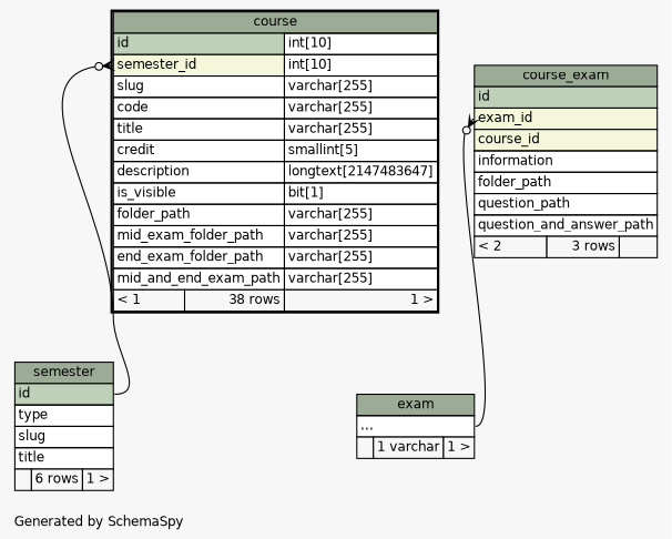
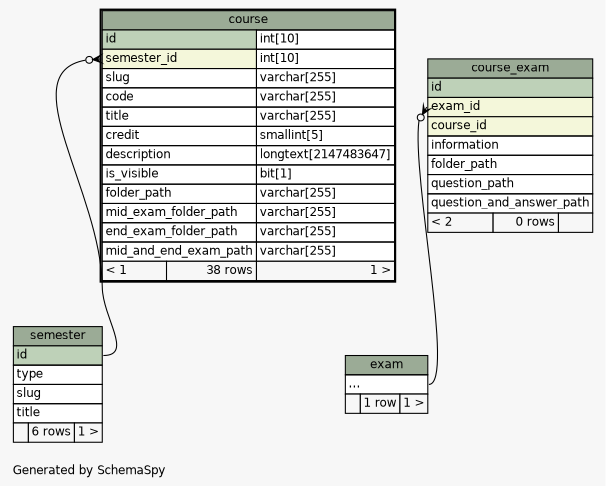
  digraph {
    bgcolor="#f7f7f7"
    fontname=Helvetica
    fontsize=11
    label="\nGenerated by SchemaSpy"
    labeljust=l
    nodesep=0.18
    rankdir=TB
    ranksep=0.46
    node [fontname=Helvetica fontsize=11 shape=plaintext]
    edge [arrowhead=none arrowsize=0.8 arrowtail=crowodot dir=back]
    n1 [label=<     <TABLE BORDER="2" CELLBORDER="1" CELLSPACING="0" BGCOLOR="#ffffff">       <TR><TD COLSPAN="3" BGCOLOR="#9bab96" ALIGN="CENTER">course</TD></TR>       <TR><TD PORT="id" COLSPAN="2" BGCOLOR="#bed1b8" ALIGN="LEFT">id</TD><TD PORT="id.type" ALIGN="LEFT">int[10]</TD></TR>       <TR><TD PORT="semester_id" COLSPAN="2" BGCOLOR="#f4f7da" ALIGN="LEFT">semester_id</TD><TD PORT="semester_id.type" ALIGN="LEFT">int[10]</TD></TR>       <TR><TD PORT="slug" COLSPAN="2" ALIGN="LEFT">slug</TD><TD PORT="slug.type" ALIGN="LEFT">varchar[255]</TD></TR>       <TR><TD PORT="code" COLSPAN="2" ALIGN="LEFT">code</TD><TD PORT="code.type" ALIGN="LEFT">varchar[255]</TD></TR>       <TR><TD PORT="title" COLSPAN="2" ALIGN="LEFT">title</TD><TD PORT="title.type" ALIGN="LEFT">varchar[255]</TD></TR>       <TR><TD PORT="credit" COLSPAN="2" ALIGN="LEFT">credit</TD><TD PORT="credit.type" ALIGN="LEFT">smallint[5]</TD></TR>       <TR><TD PORT="description" COLSPAN="2" ALIGN="LEFT">description</TD><TD PORT="description.type" ALIGN="LEFT">longtext[2147483647]</TD></TR>       <TR><TD PORT="is_visible" COLSPAN="2" ALIGN="LEFT">is_visible</TD><TD PORT="is_visible.type" ALIGN="LEFT">bit[1]</TD></TR>       <TR><TD PORT="folder_path" COLSPAN="2" ALIGN="LEFT">folder_path</TD><TD PORT="folder_path.type" ALIGN="LEFT">varchar[255]</TD></TR>       <TR><TD PORT="mid_exam_folder_path" COLSPAN="2" ALIGN="LEFT">mid_exam_folder_path</TD><TD PORT="mid_exam_folder_path.type" ALIGN="LEFT">varchar[255]</TD></TR>       <TR><TD PORT="end_exam_folder_path" COLSPAN="2" ALIGN="LEFT">end_exam_folder_path</TD><TD PORT="end_exam_folder_path.type" ALIGN="LEFT">varchar[255]</TD></TR>       <TR><TD PORT="mid_and_end_exam_path" COLSPAN="2" ALIGN="LEFT">mid_and_end_exam_path</TD><TD PORT="mid_and_end_exam_path.type" ALIGN="LEFT">varchar[255]</TD></TR>       <TR><TD ALIGN="LEFT" BGCOLOR="#f7f7f7">&lt; 1</TD><TD ALIGN="RIGHT" BGCOLOR="#f7f7f7">38 rows</TD><TD ALIGN="RIGHT" BGCOLOR="#f7f7f7">1 &gt;</TD></TR>     </TABLE>>]
    n2 [label=<     <TABLE BORDER="0" CELLBORDER="1" CELLSPACING="0" BGCOLOR="#ffffff">       <TR><TD COLSPAN="3" BGCOLOR="#9bab96" ALIGN="CENTER">semester</TD></TR>       <TR><TD PORT="id" COLSPAN="3" BGCOLOR="#bed1b8" ALIGN="LEFT">id</TD></TR>       <TR><TD PORT="type" COLSPAN="3" ALIGN="LEFT">type</TD></TR>       <TR><TD PORT="slug" COLSPAN="3" ALIGN="LEFT">slug</TD></TR>       <TR><TD PORT="title" COLSPAN="3" ALIGN="LEFT">title</TD></TR>       <TR><TD ALIGN="LEFT" BGCOLOR="#f7f7f7">  </TD><TD ALIGN="RIGHT" BGCOLOR="#f7f7f7">6 rows</TD><TD ALIGN="RIGHT" BGCOLOR="#f7f7f7">1 &gt;</TD></TR>     </TABLE>>]
-   n3 [label=<     <TABLE BORDER="0" CELLBORDER="1" CELLSPACING="0" BGCOLOR="#ffffff">       <TR><TD COLSPAN="3" BGCOLOR="#9bab96" ALIGN="CENTER">course_exam</TD></TR>       <TR><TD PORT="id" COLSPAN="3" BGCOLOR="#bed1b8" ALIGN="LEFT">id</TD></TR>       <TR><TD PORT="exam_id" COLSPAN="3" BGCOLOR="#f4f7da" ALIGN="LEFT">exam_id</TD></TR>       <TR><TD PORT="course_id" COLSPAN="3" BGCOLOR="#f4f7da" ALIGN="LEFT">course_id</TD></TR>       <TR><TD PORT="information" COLSPAN="3" ALIGN="LEFT">information</TD></TR>       <TR><TD PORT="folder_path" COLSPAN="3" ALIGN="LEFT">folder_path</TD></TR>       <TR><TD PORT="question_path" COLSPAN="3" ALIGN="LEFT">question_path</TD></TR>       <TR><TD PORT="question_and_answer_path" COLSPAN="3" ALIGN="LEFT">question_and_answer_path</TD></TR>       <TR><TD ALIGN="LEFT" BGCOLOR="#f7f7f7">&lt; 2</TD><TD ALIGN="RIGHT" BGCOLOR="#f7f7f7">3 rows</TD><TD ALIGN="RIGHT" BGCOLOR="#f7f7f7">  </TD></TR>     </TABLE>>]
-   n4 [label=<     <TABLE BORDER="0" CELLBORDER="1" CELLSPACING="0" BGCOLOR="#ffffff">       <TR><TD COLSPAN="3" BGCOLOR="#9bab96" ALIGN="CENTER">exam</TD></TR>       <TR><TD PORT="elipses" COLSPAN="3" ALIGN="LEFT">...</TD></TR>       <TR><TD ALIGN="LEFT" BGCOLOR="#f7f7f7">  </TD><TD ALIGN="RIGHT" BGCOLOR="#f7f7f7">1 varchar</TD><TD ALIGN="RIGHT" BGCOLOR="#f7f7f7">1 &gt;</TD></TR>     </TABLE>>]
+   n3 [label=<     <TABLE BORDER="0" CELLBORDER="1" CELLSPACING="0" BGCOLOR="#ffffff">       <TR><TD COLSPAN="3" BGCOLOR="#9bab96" ALIGN="CENTER">course_exam</TD></TR>       <TR><TD PORT="id" COLSPAN="3" BGCOLOR="#bed1b8" ALIGN="LEFT">id</TD></TR>       <TR><TD PORT="exam_id" COLSPAN="3" BGCOLOR="#f4f7da" ALIGN="LEFT">exam_id</TD></TR>       <TR><TD PORT="course_id" COLSPAN="3" BGCOLOR="#f4f7da" ALIGN="LEFT">course_id</TD></TR>       <TR><TD PORT="information" COLSPAN="3" ALIGN="LEFT">information</TD></TR>       <TR><TD PORT="folder_path" COLSPAN="3" ALIGN="LEFT">folder_path</TD></TR>       <TR><TD PORT="question_path" COLSPAN="3" ALIGN="LEFT">question_path</TD></TR>       <TR><TD PORT="question_and_answer_path" COLSPAN="3" ALIGN="LEFT">question_and_answer_path</TD></TR>       <TR><TD ALIGN="LEFT" BGCOLOR="#f7f7f7">&lt; 2</TD><TD ALIGN="RIGHT" BGCOLOR="#f7f7f7">0 rows</TD><TD ALIGN="RIGHT" BGCOLOR="#f7f7f7">  </TD></TR>     </TABLE>>]
+   n4 [label=<     <TABLE BORDER="0" CELLBORDER="1" CELLSPACING="0" BGCOLOR="#ffffff">       <TR><TD COLSPAN="3" BGCOLOR="#9bab96" ALIGN="CENTER">exam</TD></TR>       <TR><TD PORT="elipses" COLSPAN="3" ALIGN="LEFT">...</TD></TR>       <TR><TD ALIGN="LEFT" BGCOLOR="#f7f7f7">  </TD><TD ALIGN="RIGHT" BGCOLOR="#f7f7f7">1 row</TD><TD ALIGN="RIGHT" BGCOLOR="#f7f7f7">1 &gt;</TD></TR>     </TABLE>>]
    n1 -> n2 [headport="id:e" tailport="semester_id:w"]
    n3 -> n4 [headport="elipses:e" tailport="exam_id:w"]
  }
